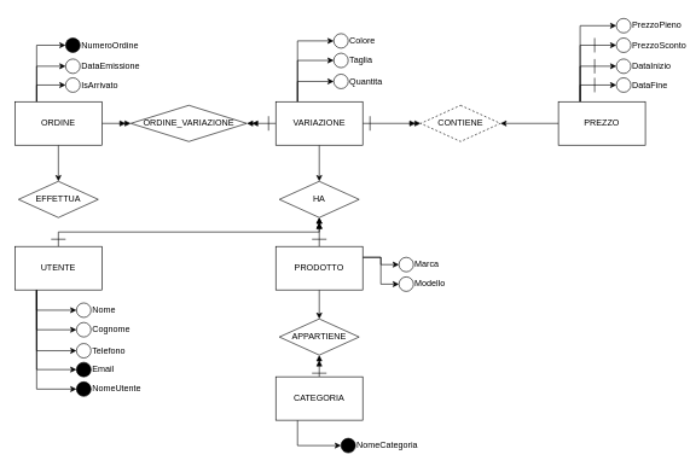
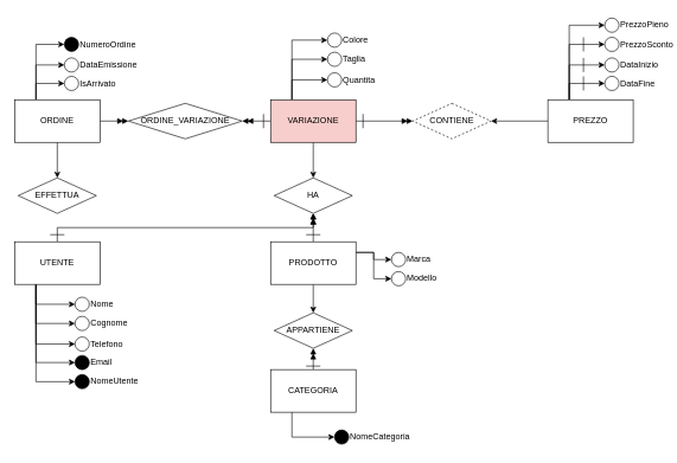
  <mxCell id="0" />
  <mxCell id="1" parent="0" />
  <mxCell id="2" style="edgeStyle=orthogonalEdgeStyle;rounded=0;orthogonalLoop=1;jettySize=auto;html=1;exitX=0.5;exitY=0;exitDx=0;exitDy=0;endArrow=doubleBlock;endFill=1;" edge="1" parent="1" source="8" target="40"><mxGeometry relative="1" as="geometry" /></mxCell>
  <mxCell id="3" style="edgeStyle=orthogonalEdgeStyle;rounded=0;orthogonalLoop=1;jettySize=auto;html=1;exitX=0.25;exitY=1;exitDx=0;exitDy=0;entryX=0;entryY=0.5;entryDx=0;entryDy=0;" edge="1" parent="1" source="8" target="46"><mxGeometry relative="1" as="geometry" /></mxCell>
  <mxCell id="4" style="edgeStyle=orthogonalEdgeStyle;rounded=0;orthogonalLoop=1;jettySize=auto;html=1;exitX=0.25;exitY=1;exitDx=0;exitDy=0;entryX=0;entryY=0.5;entryDx=0;entryDy=0;" edge="1" parent="1" source="8" target="48"><mxGeometry relative="1" as="geometry" /></mxCell>
  <mxCell id="5" style="edgeStyle=orthogonalEdgeStyle;rounded=0;orthogonalLoop=1;jettySize=auto;html=1;exitX=0.25;exitY=1;exitDx=0;exitDy=0;entryX=0;entryY=0.5;entryDx=0;entryDy=0;" edge="1" parent="1" source="8" target="50"><mxGeometry relative="1" as="geometry" /></mxCell>
  <mxCell id="6" style="edgeStyle=orthogonalEdgeStyle;rounded=0;orthogonalLoop=1;jettySize=auto;html=1;exitX=0.25;exitY=1;exitDx=0;exitDy=0;entryX=0;entryY=0.5;entryDx=0;entryDy=0;" edge="1" parent="1" source="8" target="52"><mxGeometry relative="1" as="geometry" /></mxCell>
  <mxCell id="7" style="edgeStyle=orthogonalEdgeStyle;rounded=0;orthogonalLoop=1;jettySize=auto;html=1;exitX=0.25;exitY=1;exitDx=0;exitDy=0;entryX=0;entryY=0.5;entryDx=0;entryDy=0;" edge="1" parent="1" source="8" target="60"><mxGeometry relative="1" as="geometry" /></mxCell>
  <mxCell id="8" value="UTENTE" style="rounded=0;whiteSpace=wrap;html=1;" vertex="1" parent="1"><mxGeometry x="20" y="340" width="120" height="60" as="geometry" /></mxCell>
  <mxCell id="9" style="edgeStyle=orthogonalEdgeStyle;rounded=0;orthogonalLoop=1;jettySize=auto;html=1;exitX=0.5;exitY=1;exitDx=0;exitDy=0;entryX=0.5;entryY=0;entryDx=0;entryDy=0;" edge="1" parent="1" source="13" target="31"><mxGeometry relative="1" as="geometry" /></mxCell>
  <mxCell id="10" style="edgeStyle=orthogonalEdgeStyle;rounded=0;orthogonalLoop=1;jettySize=auto;html=1;exitX=0.5;exitY=0;exitDx=0;exitDy=0;entryX=0.5;entryY=1;entryDx=0;entryDy=0;endArrow=doubleBlock;endFill=1;" edge="1" parent="1" source="13" target="40"><mxGeometry relative="1" as="geometry" /></mxCell>
  <mxCell id="11" style="edgeStyle=orthogonalEdgeStyle;rounded=0;orthogonalLoop=1;jettySize=auto;html=1;exitX=1;exitY=0.25;exitDx=0;exitDy=0;entryX=0;entryY=0.5;entryDx=0;entryDy=0;" edge="1" parent="1" source="13" target="64"><mxGeometry relative="1" as="geometry" /></mxCell>
  <mxCell id="12" style="edgeStyle=orthogonalEdgeStyle;rounded=0;orthogonalLoop=1;jettySize=auto;html=1;exitX=1;exitY=0.25;exitDx=0;exitDy=0;entryX=0;entryY=0.5;entryDx=0;entryDy=0;" edge="1" parent="1" source="13" target="66"><mxGeometry relative="1" as="geometry" /></mxCell>
  <mxCell id="13" value="PRODOTTO" style="rounded=0;whiteSpace=wrap;html=1;" vertex="1" parent="1"><mxGeometry x="380" y="340" width="120" height="60" as="geometry" /></mxCell>
  <mxCell id="14" style="edgeStyle=orthogonalEdgeStyle;rounded=0;orthogonalLoop=1;jettySize=auto;html=1;exitX=0.5;exitY=1;exitDx=0;exitDy=0;entryX=0.5;entryY=0;entryDx=0;entryDy=0;" edge="1" parent="1" source="19" target="33"><mxGeometry relative="1" as="geometry" /></mxCell>
  <mxCell id="15" style="edgeStyle=orthogonalEdgeStyle;rounded=0;orthogonalLoop=1;jettySize=auto;html=1;exitX=1;exitY=0.5;exitDx=0;exitDy=0;entryX=0;entryY=0.5;entryDx=0;entryDy=0;endArrow=doubleBlock;endFill=1;" edge="1" parent="1" source="19" target="32"><mxGeometry relative="1" as="geometry" /></mxCell>
  <mxCell id="16" style="edgeStyle=orthogonalEdgeStyle;rounded=0;orthogonalLoop=1;jettySize=auto;html=1;exitX=0.25;exitY=0;exitDx=0;exitDy=0;entryX=0;entryY=0.5;entryDx=0;entryDy=0;" edge="1" parent="1" source="19" target="58"><mxGeometry relative="1" as="geometry" /></mxCell>
  <mxCell id="17" style="edgeStyle=orthogonalEdgeStyle;rounded=0;orthogonalLoop=1;jettySize=auto;html=1;exitX=0.25;exitY=0;exitDx=0;exitDy=0;entryX=0;entryY=0.5;entryDx=0;entryDy=0;" edge="1" parent="1" source="19" target="56"><mxGeometry relative="1" as="geometry" /></mxCell>
  <mxCell id="18" style="edgeStyle=orthogonalEdgeStyle;rounded=0;orthogonalLoop=1;jettySize=auto;html=1;exitX=0.25;exitY=0;exitDx=0;exitDy=0;entryX=0;entryY=0.5;entryDx=0;entryDy=0;" edge="1" parent="1" source="19" target="54"><mxGeometry relative="1" as="geometry" /></mxCell>
  <mxCell id="19" value="ORDINE" style="rounded=0;whiteSpace=wrap;html=1;" vertex="1" parent="1"><mxGeometry x="20" y="140" width="120" height="60" as="geometry" /></mxCell>
  <mxCell id="20" style="edgeStyle=orthogonalEdgeStyle;rounded=0;orthogonalLoop=1;jettySize=auto;html=1;exitX=0.5;exitY=0;exitDx=0;exitDy=0;entryX=0.5;entryY=1;entryDx=0;entryDy=0;endArrow=doubleBlock;endFill=1;" edge="1" parent="1" source="22" target="31"><mxGeometry relative="1" as="geometry" /></mxCell>
  <mxCell id="21" style="edgeStyle=orthogonalEdgeStyle;rounded=0;orthogonalLoop=1;jettySize=auto;html=1;exitX=0.25;exitY=1;exitDx=0;exitDy=0;entryX=0;entryY=0.5;entryDx=0;entryDy=0;" edge="1" parent="1" source="22" target="62"><mxGeometry relative="1" as="geometry" /></mxCell>
  <mxCell id="22" value="CATEGORIA" style="rounded=0;whiteSpace=wrap;html=1;" vertex="1" parent="1"><mxGeometry x="380" y="520" width="120" height="60" as="geometry" /></mxCell>
  <mxCell id="23" style="edgeStyle=orthogonalEdgeStyle;rounded=0;orthogonalLoop=1;jettySize=auto;html=1;exitX=0;exitY=0.5;exitDx=0;exitDy=0;entryX=1;entryY=0.5;entryDx=0;entryDy=0;endArrow=doubleBlock;endFill=1;" edge="1" parent="1" source="29" target="32"><mxGeometry relative="1" as="geometry" /></mxCell>
  <mxCell id="24" style="edgeStyle=orthogonalEdgeStyle;rounded=0;orthogonalLoop=1;jettySize=auto;html=1;exitX=0.5;exitY=1;exitDx=0;exitDy=0;entryX=0.5;entryY=0;entryDx=0;entryDy=0;" edge="1" parent="1" source="29" target="40"><mxGeometry relative="1" as="geometry" /></mxCell>
  <mxCell id="25" style="edgeStyle=orthogonalEdgeStyle;rounded=0;orthogonalLoop=1;jettySize=auto;html=1;exitX=1;exitY=0.5;exitDx=0;exitDy=0;entryX=0;entryY=0.5;entryDx=0;entryDy=0;endArrow=doubleBlock;endFill=1;" edge="1" parent="1" source="29" target="30"><mxGeometry relative="1" as="geometry" /></mxCell>
  <mxCell id="26" style="edgeStyle=orthogonalEdgeStyle;rounded=0;orthogonalLoop=1;jettySize=auto;html=1;exitX=0.25;exitY=0;exitDx=0;exitDy=0;entryX=0;entryY=0.5;entryDx=0;entryDy=0;" edge="1" parent="1" source="29" target="72"><mxGeometry relative="1" as="geometry" /></mxCell>
  <mxCell id="27" style="edgeStyle=orthogonalEdgeStyle;rounded=0;orthogonalLoop=1;jettySize=auto;html=1;exitX=0.25;exitY=0;exitDx=0;exitDy=0;entryX=0;entryY=0.5;entryDx=0;entryDy=0;" edge="1" parent="1" source="29" target="70"><mxGeometry relative="1" as="geometry" /></mxCell>
  <mxCell id="28" style="edgeStyle=orthogonalEdgeStyle;rounded=0;orthogonalLoop=1;jettySize=auto;html=1;exitX=0.25;exitY=0;exitDx=0;exitDy=0;entryX=0;entryY=0.5;entryDx=0;entryDy=0;" edge="1" parent="1" source="29" target="68"><mxGeometry relative="1" as="geometry" /></mxCell>
- <mxCell id="29" value="VARIAZIONE" style="rounded=0;whiteSpace=wrap;html=1;" vertex="1" parent="1"><mxGeometry x="380" y="140" width="120" height="60" as="geometry" /></mxCell>
+ <mxCell id="29" value="VARIAZIONE" style="rounded=0;whiteSpace=wrap;html=1;fillColor=#f8cecc;" vertex="1" parent="1"><mxGeometry x="380" y="140" width="120" height="60" as="geometry" /></mxCell>
  <mxCell id="30" value="CONTIENE" style="rhombus;whiteSpace=wrap;html=1;dashed=1;" vertex="1" parent="1"><mxGeometry x="580" y="145" width="110" height="50" as="geometry" /></mxCell>
  <mxCell id="31" value="APPARTIENE" style="rhombus;whiteSpace=wrap;html=1;" vertex="1" parent="1"><mxGeometry x="385" y="440" width="110" height="50" as="geometry" /></mxCell>
  <mxCell id="32" value="ORDINE_VARIAZIONE" style="rhombus;whiteSpace=wrap;html=1;" vertex="1" parent="1"><mxGeometry x="180" y="145" width="160" height="50" as="geometry" /></mxCell>
  <mxCell id="33" value="EFFETTUA" style="rhombus;whiteSpace=wrap;html=1;" vertex="1" parent="1"><mxGeometry x="25" y="250" width="110" height="50" as="geometry" /></mxCell>
  <mxCell id="34" style="edgeStyle=orthogonalEdgeStyle;rounded=0;orthogonalLoop=1;jettySize=auto;html=1;exitX=0;exitY=0.5;exitDx=0;exitDy=0;entryX=1;entryY=0.5;entryDx=0;entryDy=0;" edge="1" parent="1" source="39" target="30"><mxGeometry relative="1" as="geometry" /></mxCell>
  <mxCell id="35" style="edgeStyle=orthogonalEdgeStyle;rounded=0;orthogonalLoop=1;jettySize=auto;html=1;exitX=0.25;exitY=0;exitDx=0;exitDy=0;entryX=0;entryY=0.5;entryDx=0;entryDy=0;" edge="1" parent="1" source="39" target="80"><mxGeometry relative="1" as="geometry" /></mxCell>
  <mxCell id="36" style="edgeStyle=orthogonalEdgeStyle;rounded=0;orthogonalLoop=1;jettySize=auto;html=1;exitX=0.25;exitY=0;exitDx=0;exitDy=0;entryX=0;entryY=0.5;entryDx=0;entryDy=0;" edge="1" parent="1" source="39" target="78"><mxGeometry relative="1" as="geometry"><mxPoint x="830" y="80" as="targetPoint" /></mxGeometry></mxCell>
  <mxCell id="37" style="edgeStyle=orthogonalEdgeStyle;rounded=0;orthogonalLoop=1;jettySize=auto;html=1;exitX=0.25;exitY=0;exitDx=0;exitDy=0;entryX=0;entryY=0.5;entryDx=0;entryDy=0;" edge="1" parent="1" source="39" target="76"><mxGeometry relative="1" as="geometry" /></mxCell>
  <mxCell id="38" style="edgeStyle=orthogonalEdgeStyle;rounded=0;orthogonalLoop=1;jettySize=auto;html=1;exitX=0.25;exitY=0;exitDx=0;exitDy=0;entryX=0;entryY=0.5;entryDx=0;entryDy=0;" edge="1" parent="1" source="39" target="74"><mxGeometry relative="1" as="geometry" /></mxCell>
  <mxCell id="39" value="PREZZO" style="rounded=0;whiteSpace=wrap;html=1;" vertex="1" parent="1"><mxGeometry x="770" y="140" width="120" height="60" as="geometry" /></mxCell>
  <mxCell id="40" value="HA" style="rhombus;whiteSpace=wrap;html=1;" vertex="1" parent="1"><mxGeometry x="385" y="250" width="110" height="50" as="geometry" /></mxCell>
  <mxCell id="41" value="" style="endArrow=none;html=1;rounded=0;" edge="1" parent="1"><mxGeometry width="50" height="50" relative="1" as="geometry"><mxPoint x="370" y="180" as="sourcePoint" /><mxPoint x="370" y="160" as="targetPoint" /></mxGeometry></mxCell>
  <mxCell id="42" value="" style="endArrow=none;html=1;rounded=0;" edge="1" parent="1"><mxGeometry width="50" height="50" relative="1" as="geometry"><mxPoint x="90" y="330" as="sourcePoint" /><mxPoint x="70" y="330" as="targetPoint" /></mxGeometry></mxCell>
  <mxCell id="43" value="" style="endArrow=none;html=1;rounded=0;" edge="1" parent="1"><mxGeometry width="50" height="50" relative="1" as="geometry"><mxPoint x="450" y="330" as="sourcePoint" /><mxPoint x="430" y="330" as="targetPoint" /></mxGeometry></mxCell>
  <mxCell id="44" value="" style="endArrow=none;html=1;rounded=0;" edge="1" parent="1"><mxGeometry width="50" height="50" relative="1" as="geometry"><mxPoint x="450" y="515" as="sourcePoint" /><mxPoint x="430" y="515" as="targetPoint" /></mxGeometry></mxCell>
  <mxCell id="45" value="" style="endArrow=none;html=1;rounded=0;" edge="1" parent="1"><mxGeometry width="50" height="50" relative="1" as="geometry"><mxPoint x="510" y="160" as="sourcePoint" /><mxPoint x="510" y="180" as="targetPoint" /></mxGeometry></mxCell>
  <mxCell id="46" value="" style="ellipse;whiteSpace=wrap;html=1;aspect=fixed;" vertex="1" parent="1"><mxGeometry x="105" y="418" width="20" height="20" as="geometry" /></mxCell>
  <mxCell id="47" value="Nome" style="text;html=1;align=left;verticalAlign=middle;whiteSpace=wrap;rounded=0;" vertex="1" parent="1"><mxGeometry x="125" y="413" width="60" height="30" as="geometry" /></mxCell>
  <mxCell id="48" value="" style="ellipse;whiteSpace=wrap;html=1;aspect=fixed;" vertex="1" parent="1"><mxGeometry x="105" y="445" width="20" height="20" as="geometry" /></mxCell>
  <mxCell id="49" value="Cognome" style="text;html=1;align=left;verticalAlign=middle;whiteSpace=wrap;rounded=0;" vertex="1" parent="1"><mxGeometry x="125" y="440" width="60" height="30" as="geometry" /></mxCell>
  <mxCell id="50" value="" style="ellipse;whiteSpace=wrap;html=1;aspect=fixed;" vertex="1" parent="1"><mxGeometry x="105" y="474" width="20" height="20" as="geometry" /></mxCell>
  <mxCell id="51" value="Telefono" style="text;html=1;align=left;verticalAlign=middle;whiteSpace=wrap;rounded=0;" vertex="1" parent="1"><mxGeometry x="125" y="469" width="60" height="30" as="geometry" /></mxCell>
  <mxCell id="52" value="" style="ellipse;whiteSpace=wrap;html=1;aspect=fixed;fillColor=#000000;" vertex="1" parent="1"><mxGeometry x="105" y="500" width="20" height="20" as="geometry" /></mxCell>
  <mxCell id="53" value="Email" style="text;html=1;align=left;verticalAlign=middle;whiteSpace=wrap;rounded=0;" vertex="1" parent="1"><mxGeometry x="125" y="495" width="60" height="30" as="geometry" /></mxCell>
  <mxCell id="54" value="" style="ellipse;whiteSpace=wrap;html=1;aspect=fixed;fillColor=#000000;" vertex="1" parent="1"><mxGeometry x="90" y="52" width="20" height="20" as="geometry" /></mxCell>
  <mxCell id="55" value="NumeroOrdine" style="text;html=1;align=left;verticalAlign=middle;whiteSpace=wrap;rounded=0;" vertex="1" parent="1"><mxGeometry x="110" y="47" width="60" height="30" as="geometry" /></mxCell>
  <mxCell id="56" value="" style="ellipse;whiteSpace=wrap;html=1;aspect=fixed;" vertex="1" parent="1"><mxGeometry x="90" y="81" width="20" height="20" as="geometry" /></mxCell>
  <mxCell id="57" value="DataEmissione" style="text;html=1;align=left;verticalAlign=middle;whiteSpace=wrap;rounded=0;" vertex="1" parent="1"><mxGeometry x="110" y="76" width="60" height="30" as="geometry" /></mxCell>
  <mxCell id="58" value="" style="ellipse;whiteSpace=wrap;html=1;aspect=fixed;" vertex="1" parent="1"><mxGeometry x="90" y="107" width="20" height="20" as="geometry" /></mxCell>
  <mxCell id="59" value="IsArrivato" style="text;html=1;align=left;verticalAlign=middle;whiteSpace=wrap;rounded=0;" vertex="1" parent="1"><mxGeometry x="110" y="102" width="60" height="30" as="geometry" /></mxCell>
  <mxCell id="60" value="" style="ellipse;whiteSpace=wrap;html=1;aspect=fixed;fillColor=#000000;" vertex="1" parent="1"><mxGeometry x="105" y="527" width="20" height="20" as="geometry" /></mxCell>
  <mxCell id="61" value="NomeUtente" style="text;html=1;align=left;verticalAlign=middle;whiteSpace=wrap;rounded=0;" vertex="1" parent="1"><mxGeometry x="125" y="522" width="60" height="30" as="geometry" /></mxCell>
  <mxCell id="62" value="" style="ellipse;whiteSpace=wrap;html=1;aspect=fixed;fillColor=#000000;" vertex="1" parent="1"><mxGeometry x="470" y="605" width="20" height="20" as="geometry" /></mxCell>
  <mxCell id="63" value="NomeCategoria" style="text;html=1;align=left;verticalAlign=middle;whiteSpace=wrap;rounded=0;" vertex="1" parent="1"><mxGeometry x="490" y="600" width="60" height="30" as="geometry" /></mxCell>
  <mxCell id="64" value="" style="ellipse;whiteSpace=wrap;html=1;aspect=fixed;" vertex="1" parent="1"><mxGeometry x="550" y="355" width="20" height="20" as="geometry" /></mxCell>
  <mxCell id="65" value="Marca" style="text;html=1;align=left;verticalAlign=middle;whiteSpace=wrap;rounded=0;" vertex="1" parent="1"><mxGeometry x="570" y="350" width="60" height="30" as="geometry" /></mxCell>
  <mxCell id="66" value="" style="ellipse;whiteSpace=wrap;html=1;aspect=fixed;" vertex="1" parent="1"><mxGeometry x="550" y="382" width="20" height="20" as="geometry" /></mxCell>
  <mxCell id="67" value="Modello" style="text;html=1;align=left;verticalAlign=middle;whiteSpace=wrap;rounded=0;" vertex="1" parent="1"><mxGeometry x="570" y="377" width="60" height="30" as="geometry" /></mxCell>
  <mxCell id="68" value="" style="ellipse;whiteSpace=wrap;html=1;aspect=fixed;" vertex="1" parent="1"><mxGeometry x="460" y="46" width="20" height="20" as="geometry" /></mxCell>
  <mxCell id="69" value="Colore" style="text;html=1;align=left;verticalAlign=middle;whiteSpace=wrap;rounded=0;" vertex="1" parent="1"><mxGeometry x="480" y="41" width="60" height="30" as="geometry" /></mxCell>
  <mxCell id="70" value="" style="ellipse;whiteSpace=wrap;html=1;aspect=fixed;" vertex="1" parent="1"><mxGeometry x="460" y="73" width="20" height="20" as="geometry" /></mxCell>
  <mxCell id="71" value="Taglia" style="text;html=1;align=left;verticalAlign=middle;whiteSpace=wrap;rounded=0;" vertex="1" parent="1"><mxGeometry x="480" y="68" width="60" height="30" as="geometry" /></mxCell>
  <mxCell id="72" value="" style="ellipse;whiteSpace=wrap;html=1;aspect=fixed;" vertex="1" parent="1"><mxGeometry x="460" y="102" width="20" height="20" as="geometry" /></mxCell>
  <mxCell id="73" value="Quantita" style="text;html=1;align=left;verticalAlign=middle;whiteSpace=wrap;rounded=0;" vertex="1" parent="1"><mxGeometry x="480" y="97" width="60" height="30" as="geometry" /></mxCell>
  <mxCell id="74" value="" style="ellipse;whiteSpace=wrap;html=1;aspect=fixed;" vertex="1" parent="1"><mxGeometry x="850" y="25" width="20" height="20" as="geometry" /></mxCell>
  <mxCell id="75" value="PrezzoPieno" style="text;html=1;align=left;verticalAlign=middle;whiteSpace=wrap;rounded=0;" vertex="1" parent="1"><mxGeometry x="870" y="20" width="60" height="30" as="geometry" /></mxCell>
  <mxCell id="76" value="" style="ellipse;whiteSpace=wrap;html=1;aspect=fixed;" vertex="1" parent="1"><mxGeometry x="850" y="52" width="20" height="20" as="geometry" /></mxCell>
  <mxCell id="77" value="PrezzoSconto" style="text;html=1;align=left;verticalAlign=middle;whiteSpace=wrap;rounded=0;" vertex="1" parent="1"><mxGeometry x="870" y="47" width="60" height="30" as="geometry" /></mxCell>
  <mxCell id="78" value="" style="ellipse;whiteSpace=wrap;html=1;aspect=fixed;" vertex="1" parent="1"><mxGeometry x="850" y="81" width="20" height="20" as="geometry" /></mxCell>
  <mxCell id="79" value="DataInizio" style="text;html=1;align=left;verticalAlign=middle;whiteSpace=wrap;rounded=0;" vertex="1" parent="1"><mxGeometry x="870" y="76" width="60" height="30" as="geometry" /></mxCell>
  <mxCell id="80" value="" style="ellipse;whiteSpace=wrap;html=1;aspect=fixed;fillColor=none;" vertex="1" parent="1"><mxGeometry x="850" y="107" width="20" height="20" as="geometry" /></mxCell>
  <mxCell id="81" value="DataFine" style="text;html=1;align=left;verticalAlign=middle;whiteSpace=wrap;rounded=0;" vertex="1" parent="1"><mxGeometry x="870" y="102" width="60" height="30" as="geometry" /></mxCell>
  <mxCell id="82" value="" style="endArrow=none;html=1;rounded=0;" edge="1" parent="1"><mxGeometry width="50" height="50" relative="1" as="geometry"><mxPoint x="820" y="52" as="sourcePoint" /><mxPoint x="820" y="72" as="targetPoint" /></mxGeometry></mxCell>
  <mxCell id="83" value="" style="endArrow=none;html=1;rounded=0;" edge="1" parent="1"><mxGeometry width="50" height="50" relative="1" as="geometry"><mxPoint x="820" y="81" as="sourcePoint" /><mxPoint x="820" y="101" as="targetPoint" /></mxGeometry></mxCell>
  <mxCell id="84" value="" style="endArrow=none;html=1;rounded=0;" edge="1" parent="1"><mxGeometry width="50" height="50" relative="1" as="geometry"><mxPoint x="820" y="107" as="sourcePoint" /><mxPoint x="820" y="127" as="targetPoint" /></mxGeometry></mxCell>
